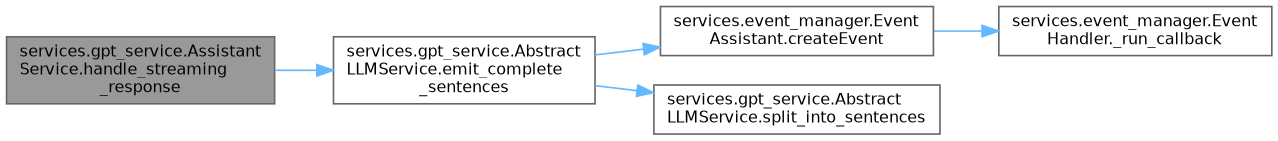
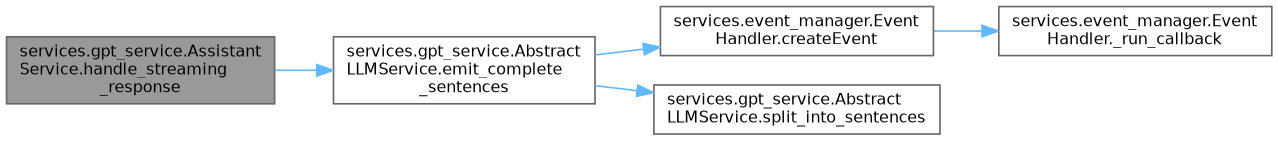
  digraph {
    rankdir=LR
    node [color=grey40 fillcolor=white fontname=Helvetica fontsize=10 shape=box style=filled]
    edge [color=steelblue1 fontname=Helvetica fontsize=10 labelfontname=Helvetica labelfontsize=10 style=solid]
    n1 [color=gray40 fillcolor=grey60 fontcolor=black height=0.2 label="services.gpt_service.Assistant\lService.handle_streaming\l_response" width=0.4]
    n2 [height=0.2 label="services.gpt_service.Abstract\lLLMService.emit_complete\l_sentences" width=0.4]
-   n3 [height=0.2 label="services.event_manager.Event\lAssistant.createEvent" width=0.4]
+   n3 [height=0.2 label="services.event_manager.Event\lHandler.createEvent" width=0.4]
    n4 [height=0.2 label="services.gpt_service.Abstract\lLLMService.split_into_sentences" width=0.4]
    n5 [height=0.2 label="services.event_manager.Event\lHandler._run_callback" width=0.4]
    n1 -> n2
    n2 -> n3
    n2 -> n4
    n3 -> n5
  }
